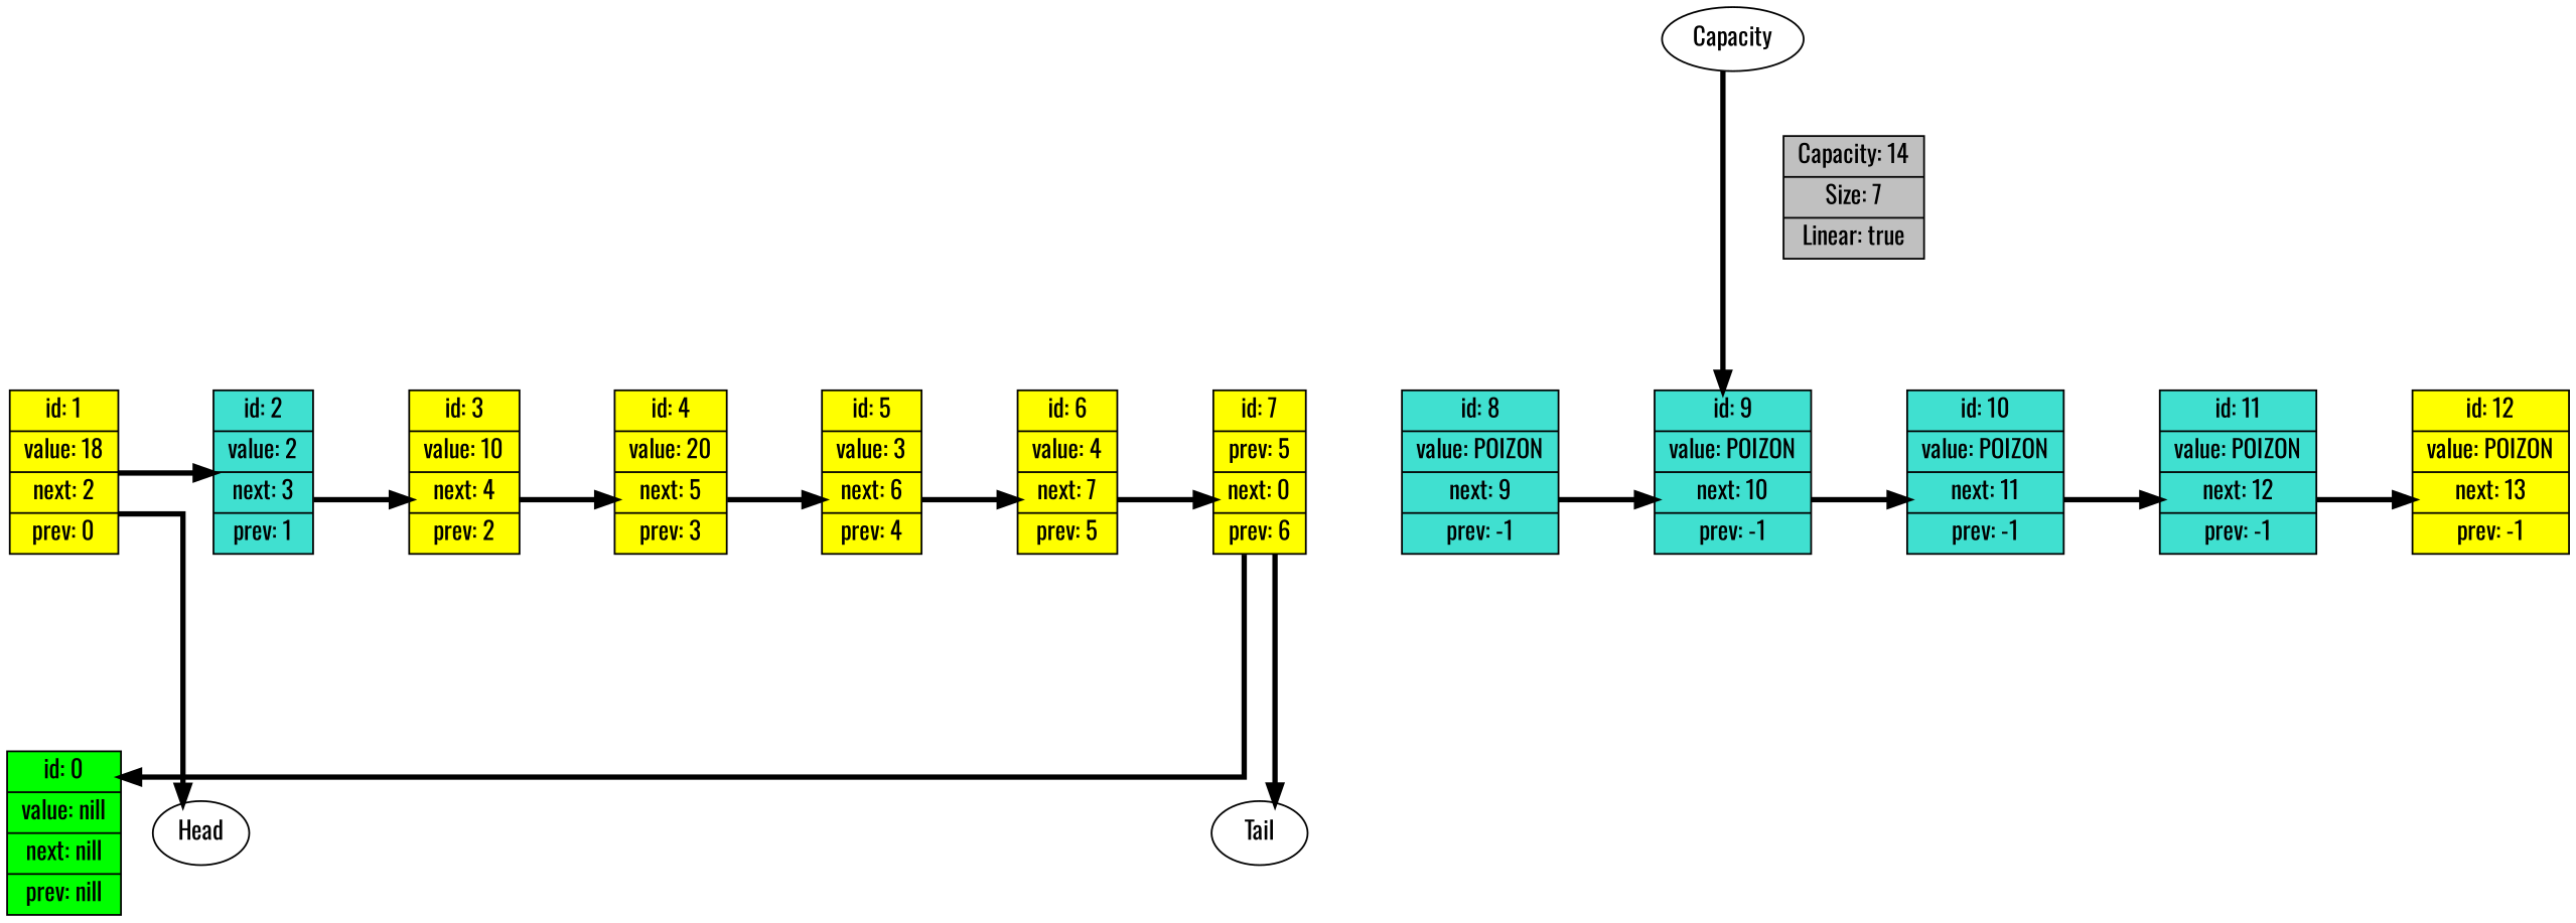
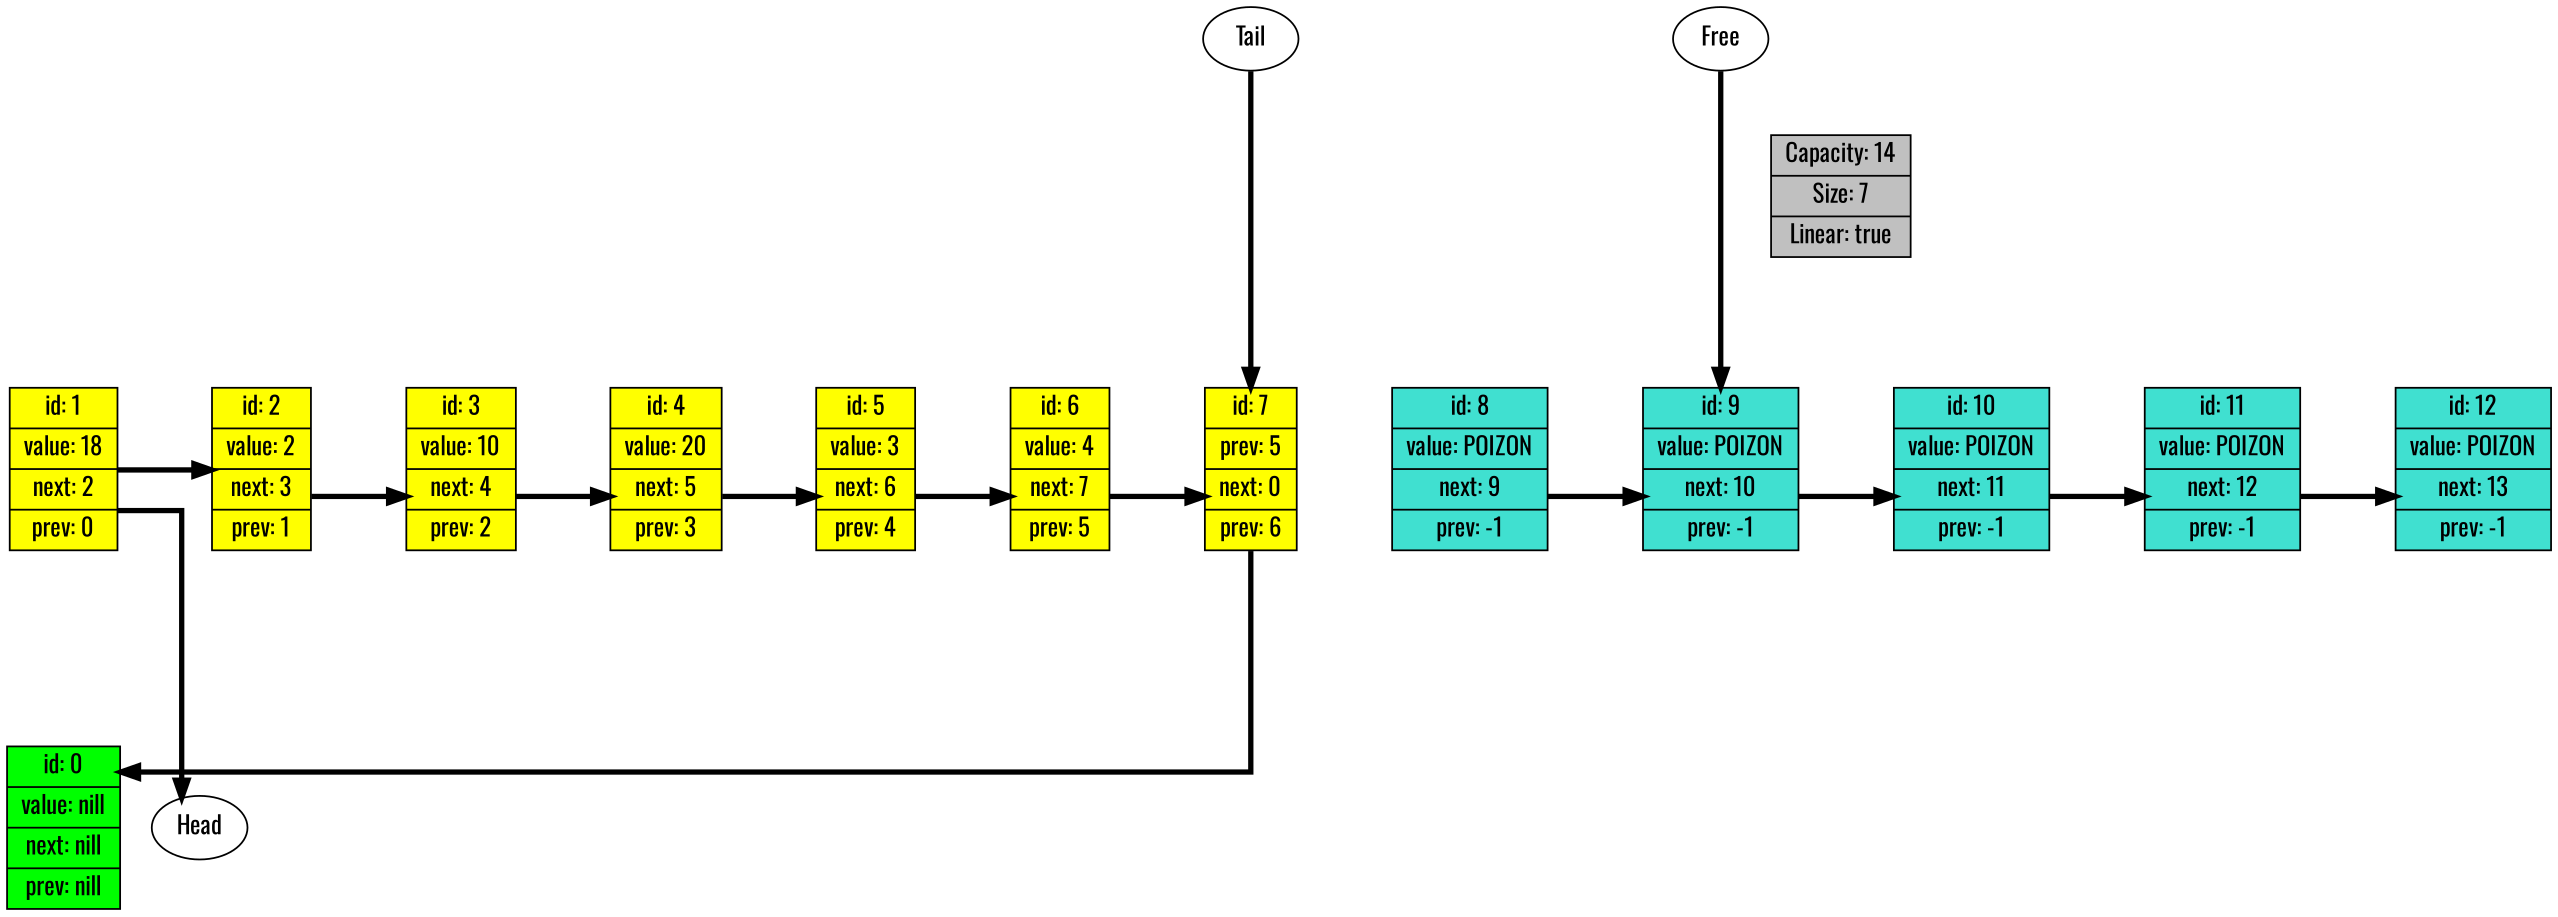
  digraph {
    fontname=Oswald
    rankdir=TB
    splines=ortho
    node [fillcolor=yellow fontname=Oswald shape=record style=filled]
    edge [constraint=true fontname=Oswald minlen=3 penwidth=3 style=invis]
    n1 [fillcolor=Lime label=" {id: 0 | value: nill | next: nill | prev: nill}" width=0.2]
    n2 [label=" {id: 1 | value: 18 | next: 2 | prev: 0}" width=0.2]
-   n3 [fillcolor=Turquoise label=" {id: 2 | value: 2 | next: 3 | prev: 1}" width=0.2]
+   n3 [label=" {id: 2 | value: 2 | next: 3 | prev: 1}" width=0.2]
    n4 [label=" {id: 3 | value: 10 | next: 4 | prev: 2}" width=0.2]
    n5 [label=" {id: 4 | value: 20 | next: 5 | prev: 3}" width=0.2]
    n6 [label=" {id: 5 | value: 3 | next: 6 | prev: 4}" width=0.2]
    n7 [label=" {id: 6 | value: 4 | next: 7 | prev: 5}" width=0.2]
    n8 [label=" {id: 7 | prev: 5 | next: 0 | prev: 6}" width=0.2]
    n9 [fillcolor=Turquoise label=" {id: 8 | value: POIZON | next: 9 | prev: -1}" width=0.2]
    n10 [fillcolor=Turquoise label=" {id: 9 | value: POIZON | next: 10 | prev: -1}" width=0.2]
    n11 [fillcolor=Turquoise label=" {id: 10 | value: POIZON | next: 11 | prev: -1}" width=0.2]
    n12 [fillcolor=Turquoise label=" {id: 11 | value: POIZON | next: 12 | prev: -1}" width=0.2]
-   n13 [label=" {id: 12 | value: POIZON | next: 13 | prev: -1}" width=0.2]
+   n13 [fillcolor=Turquoise label=" {id: 12 | value: POIZON | next: 13 | prev: -1}" width=0.2]
    Head [fillcolor="" shape="" style=""]
    n15 [fillcolor=grey label=" {Capacity: 14 | Size: 7 | Linear: true}" width=0.2]
-   Free [label=Capacity fillcolor="" shape="" style=""]
+   Free [fillcolor="" shape="" style=""]
    Tail [fillcolor="" shape="" style=""]
    subgraph sub_1 {
      rank=max
      n1
    }
    subgraph sub_2 {
      rank=same
      n2
      n3
      n4
      n5
      n6
      n7
      n8
      n9
      n10
      n11
      n12
      n13
    }
    n1 -> n2 [weight=10000]
    n2 -> n3 [weight=10000]
    n2 -> n3 [constraint=false style=solid]
    n2 -> Head [constraint="" style=""]
    n3 -> n4 [weight=10000]
    n3 -> n4 [constraint=false style=solid]
    n4 -> n5 [weight=10000]
    n4 -> n5 [constraint=false style=solid]
    n5 -> n6 [weight=10000]
    n5 -> n6 [constraint=false style=solid]
    n6 -> n7 [weight=10000]
    n6 -> n7 [constraint=false style=solid]
    n7 -> n8 [weight=10000]
    n7 -> n8 [constraint=false style=solid]
    n8 -> n1 [constraint=false style=solid]
    n8 -> n9 [weight=10000]
    n9 -> n10 [weight=10000]
    n9 -> n10 [constraint=false style=solid]
    n10 -> n11 [weight=10000]
    n10 -> n11 [constraint=false style=solid]
    n11 -> n12 [weight=10000]
    n11 -> n12 [constraint=false style=solid]
    n12 -> n13 [weight=10000]
    n12 -> n13 [constraint=false style=solid]
    Free -> n10 [constraint="" style=""]
-   n8 -> Tail [constraint="" style=""]
+   Tail -> n8 [constraint="" style=""]
  }
